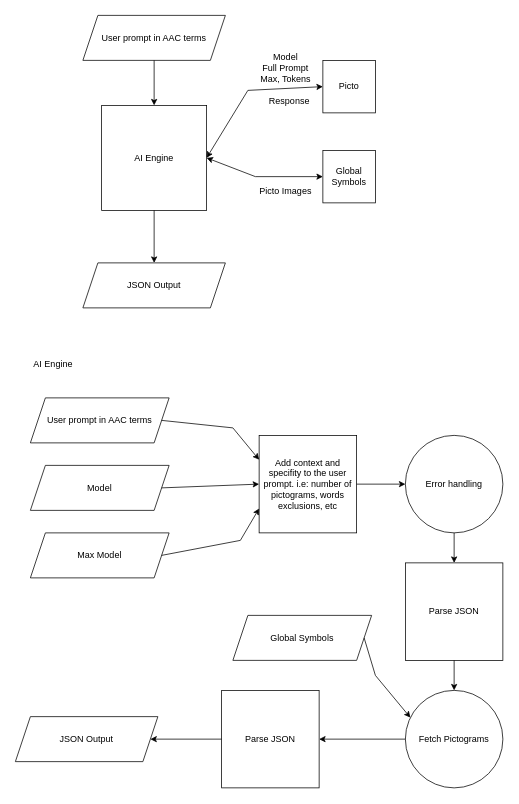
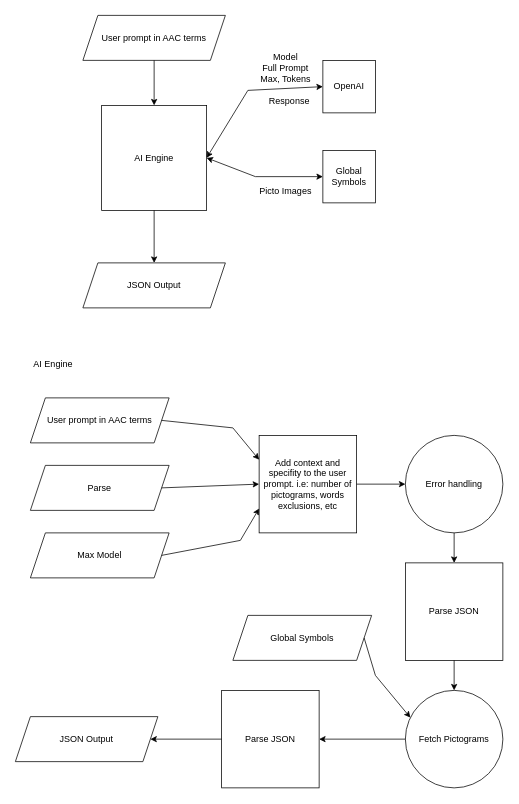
  <mxCell id="0" />
  <mxCell id="1" parent="0" />
  <mxCell id="2" value="AI Engine" style="whiteSpace=wrap;html=1;aspect=fixed;" parent="1" vertex="1"><mxGeometry x="135" y="140" width="140" height="140" as="geometry" /></mxCell>
- <mxCell id="3" value="Picto" style="whiteSpace=wrap;html=1;aspect=fixed;" parent="1" vertex="1"><mxGeometry x="430" y="80" width="70" height="70" as="geometry" /></mxCell>
+ <mxCell id="3" value="OpenAI" style="whiteSpace=wrap;html=1;aspect=fixed;" parent="1" vertex="1"><mxGeometry x="430" y="80" width="70" height="70" as="geometry" /></mxCell>
  <mxCell id="4" value="User prompt in AAC terms" style="shape=parallelogram;perimeter=parallelogramPerimeter;whiteSpace=wrap;html=1;fixedSize=1;" parent="1" vertex="1"><mxGeometry x="110" y="20" width="190" height="60" as="geometry" /></mxCell>
  <mxCell id="5" value="" style="endArrow=classic;html=1;rounded=0;" parent="1" target="2" edge="1"><mxGeometry width="50" height="50" relative="1" as="geometry"><mxPoint x="205" y="80" as="sourcePoint" /><mxPoint x="365" y="200" as="targetPoint" /></mxGeometry></mxCell>
  <mxCell id="6" value="" style="endArrow=classic;startArrow=classic;html=1;rounded=0;exitX=1;exitY=0.5;exitDx=0;exitDy=0;entryX=0;entryY=0.5;entryDx=0;entryDy=0;" parent="1" source="2" target="3" edge="1"><mxGeometry width="50" height="50" relative="1" as="geometry"><mxPoint x="315" y="250" as="sourcePoint" /><mxPoint x="365" y="200" as="targetPoint" /><Array as="points"><mxPoint x="330" y="120" /></Array></mxGeometry></mxCell>
  <mxCell id="7" value="Model&lt;br&gt;Full Prompt&lt;br&gt;Max, Tokens" style="text;html=1;align=center;verticalAlign=middle;resizable=0;points=[];autosize=1;strokeColor=none;fillColor=none;" parent="1" vertex="1"><mxGeometry x="335" y="60" width="90" height="60" as="geometry" /></mxCell>
  <mxCell id="8" value="Response" style="text;html=1;align=center;verticalAlign=middle;resizable=0;points=[];autosize=1;strokeColor=none;fillColor=none;" parent="1" vertex="1"><mxGeometry x="345" y="120" width="80" height="30" as="geometry" /></mxCell>
  <mxCell id="9" value="" style="endArrow=classic;html=1;rounded=0;exitX=0.5;exitY=1;exitDx=0;exitDy=0;entryX=0.5;entryY=0;entryDx=0;entryDy=0;" parent="1" source="2" target="10" edge="1"><mxGeometry width="50" height="50" relative="1" as="geometry"><mxPoint x="315" y="250" as="sourcePoint" /><mxPoint x="205" y="390" as="targetPoint" /></mxGeometry></mxCell>
  <mxCell id="10" value="JSON Output" style="shape=parallelogram;perimeter=parallelogramPerimeter;whiteSpace=wrap;html=1;fixedSize=1;" parent="1" vertex="1"><mxGeometry x="110" y="350" width="190" height="60" as="geometry" /></mxCell>
  <mxCell id="11" value="User prompt in AAC terms" style="shape=parallelogram;perimeter=parallelogramPerimeter;whiteSpace=wrap;html=1;fixedSize=1;" parent="1" vertex="1"><mxGeometry x="40" y="530" width="185" height="60" as="geometry" /></mxCell>
  <mxCell id="12" value="AI Engine" style="text;html=1;align=center;verticalAlign=middle;resizable=0;points=[];autosize=1;strokeColor=none;fillColor=none;" parent="1" vertex="1"><mxGeometry x="30" y="470" width="80" height="30" as="geometry" /></mxCell>
  <mxCell id="13" value="Add context and specifity to the user prompt. i.e: number of pictograms, words exclusions, etc" style="whiteSpace=wrap;html=1;aspect=fixed;" parent="1" vertex="1"><mxGeometry x="345" y="580" width="130" height="130" as="geometry" /></mxCell>
- <mxCell id="14" value="Model" style="shape=parallelogram;perimeter=parallelogramPerimeter;whiteSpace=wrap;html=1;fixedSize=1;" parent="1" vertex="1"><mxGeometry x="40" y="620" width="185" height="60" as="geometry" /></mxCell>
+ <mxCell id="14" value="Parse" style="shape=parallelogram;perimeter=parallelogramPerimeter;whiteSpace=wrap;html=1;fixedSize=1;" parent="1" vertex="1"><mxGeometry x="40" y="620" width="185" height="60" as="geometry" /></mxCell>
  <mxCell id="15" value="Max Model" style="shape=parallelogram;perimeter=parallelogramPerimeter;whiteSpace=wrap;html=1;fixedSize=1;" parent="1" vertex="1"><mxGeometry x="40" y="710" width="185" height="60" as="geometry" /></mxCell>
  <mxCell id="16" value="" style="endArrow=classic;html=1;rounded=0;exitX=1;exitY=0.5;exitDx=0;exitDy=0;entryX=0;entryY=0.25;entryDx=0;entryDy=0;" parent="1" source="11" target="13" edge="1"><mxGeometry width="50" height="50" relative="1" as="geometry"><mxPoint x="350" y="510" as="sourcePoint" /><mxPoint x="400" y="460" as="targetPoint" /><Array as="points"><mxPoint x="310" y="570" /></Array></mxGeometry></mxCell>
  <mxCell id="17" value="" style="endArrow=classic;html=1;rounded=0;exitX=1;exitY=0.5;exitDx=0;exitDy=0;entryX=0;entryY=0.5;entryDx=0;entryDy=0;" parent="1" source="14" target="13" edge="1"><mxGeometry width="50" height="50" relative="1" as="geometry"><mxPoint x="350" y="510" as="sourcePoint" /><mxPoint x="400" y="460" as="targetPoint" /></mxGeometry></mxCell>
  <mxCell id="18" value="" style="endArrow=classic;html=1;rounded=0;exitX=1;exitY=0.5;exitDx=0;exitDy=0;entryX=0;entryY=0.75;entryDx=0;entryDy=0;" parent="1" source="15" target="13" edge="1"><mxGeometry width="50" height="50" relative="1" as="geometry"><mxPoint x="350" y="510" as="sourcePoint" /><mxPoint x="400" y="460" as="targetPoint" /><Array as="points"><mxPoint x="320" y="720" /></Array></mxGeometry></mxCell>
  <mxCell id="19" value="Parse JSON" style="whiteSpace=wrap;html=1;aspect=fixed;" parent="1" vertex="1"><mxGeometry x="540" y="750" width="130" height="130" as="geometry" /></mxCell>
  <mxCell id="20" value="Error handling" style="ellipse;whiteSpace=wrap;html=1;aspect=fixed;" parent="1" vertex="1"><mxGeometry x="540" y="580" width="130" height="130" as="geometry" /></mxCell>
  <mxCell id="21" value="" style="endArrow=classic;html=1;rounded=0;exitX=1;exitY=0.5;exitDx=0;exitDy=0;entryX=0;entryY=0.5;entryDx=0;entryDy=0;" parent="1" source="13" target="20" edge="1"><mxGeometry width="50" height="50" relative="1" as="geometry"><mxPoint x="350" y="610" as="sourcePoint" /><mxPoint x="400" y="560" as="targetPoint" /></mxGeometry></mxCell>
  <mxCell id="22" value="" style="endArrow=classic;html=1;rounded=0;exitX=0.5;exitY=1;exitDx=0;exitDy=0;entryX=0.5;entryY=0;entryDx=0;entryDy=0;" parent="1" source="20" target="19" edge="1"><mxGeometry width="50" height="50" relative="1" as="geometry"><mxPoint x="350" y="610" as="sourcePoint" /><mxPoint x="400" y="560" as="targetPoint" /></mxGeometry></mxCell>
  <mxCell id="23" value="JSON Output" style="shape=parallelogram;perimeter=parallelogramPerimeter;whiteSpace=wrap;html=1;fixedSize=1;" parent="1" vertex="1"><mxGeometry x="20" y="955" width="190" height="60" as="geometry" /></mxCell>
  <mxCell id="24" value="" style="endArrow=classic;html=1;rounded=0;exitX=0.5;exitY=1;exitDx=0;exitDy=0;entryX=0.5;entryY=0;entryDx=0;entryDy=0;" parent="1" source="19" target="28" edge="1"><mxGeometry width="50" height="50" relative="1" as="geometry"><mxPoint x="360" y="830" as="sourcePoint" /><mxPoint x="605" y="960" as="targetPoint" /></mxGeometry></mxCell>
  <mxCell id="25" value="Global Symbols" style="whiteSpace=wrap;html=1;aspect=fixed;" vertex="1" parent="1"><mxGeometry x="430" y="200" width="70" height="70" as="geometry" /></mxCell>
  <mxCell id="26" value="" style="endArrow=classic;startArrow=classic;html=1;rounded=0;exitX=1;exitY=0.5;exitDx=0;exitDy=0;entryX=0;entryY=0.5;entryDx=0;entryDy=0;" edge="1" parent="1" source="2" target="25"><mxGeometry width="50" height="50" relative="1" as="geometry"><mxPoint x="285" y="220" as="sourcePoint" /><mxPoint x="440" y="125" as="targetPoint" /><Array as="points"><mxPoint x="340" y="235" /></Array></mxGeometry></mxCell>
  <mxCell id="27" value="Picto Images" style="text;html=1;align=center;verticalAlign=middle;resizable=0;points=[];autosize=1;strokeColor=none;fillColor=none;" vertex="1" parent="1"><mxGeometry x="335" y="240" width="90" height="30" as="geometry" /></mxCell>
  <mxCell id="28" value="Fetch Pictograms" style="ellipse;whiteSpace=wrap;html=1;aspect=fixed;" vertex="1" parent="1"><mxGeometry x="540" y="920" width="130" height="130" as="geometry" /></mxCell>
  <mxCell id="29" value="Global Symbols" style="shape=parallelogram;perimeter=parallelogramPerimeter;whiteSpace=wrap;html=1;fixedSize=1;" vertex="1" parent="1"><mxGeometry x="310" y="820" width="185" height="60" as="geometry" /></mxCell>
  <mxCell id="30" value="" style="endArrow=classic;html=1;rounded=0;exitX=1;exitY=0.5;exitDx=0;exitDy=0;entryX=0;entryY=0.25;entryDx=0;entryDy=0;" edge="1" source="29" parent="1" target="28"><mxGeometry width="50" height="50" relative="1" as="geometry"><mxPoint x="505" y="702" as="sourcePoint" /><mxPoint x="520" y="960" as="targetPoint" /><Array as="points"><mxPoint x="500" y="900" /></Array></mxGeometry></mxCell>
  <mxCell id="31" value="Parse JSON" style="whiteSpace=wrap;html=1;aspect=fixed;" vertex="1" parent="1"><mxGeometry x="295" y="920" width="130" height="130" as="geometry" /></mxCell>
  <mxCell id="32" value="" style="endArrow=classic;html=1;rounded=0;exitX=0;exitY=0.5;exitDx=0;exitDy=0;entryX=1;entryY=0.5;entryDx=0;entryDy=0;" edge="1" parent="1" source="28" target="31"><mxGeometry width="50" height="50" relative="1" as="geometry"><mxPoint x="615" y="890" as="sourcePoint" /><mxPoint x="615" y="930" as="targetPoint" /></mxGeometry></mxCell>
  <mxCell id="33" value="" style="endArrow=classic;html=1;rounded=0;exitX=0;exitY=0.5;exitDx=0;exitDy=0;entryX=1;entryY=0.5;entryDx=0;entryDy=0;" edge="1" parent="1" source="31" target="23"><mxGeometry width="50" height="50" relative="1" as="geometry"><mxPoint x="550" y="995" as="sourcePoint" /><mxPoint x="435" y="995" as="targetPoint" /></mxGeometry></mxCell>
